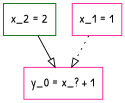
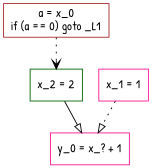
  digraph {
    fontname="Patrick Hand"
    node [color=deeppink fontname="Patrick Hand" shape=box]
    edge [arrowhead=onormal fontname="Patrick Hand" style=dotted]
+   n1 [color=brown label="a = x_0\nif (a == 0) goto _L1"]
    n2 [color=darkgreen label="x_2 = 2"]
    n3 [label="x_1 = 1"]
    n4 [label="y_0 = x_? + 1"]
+   n1 -> n2 [arrowhead=vee]
    n2 -> n4 [style=solid]
    n3 -> n4
  }
